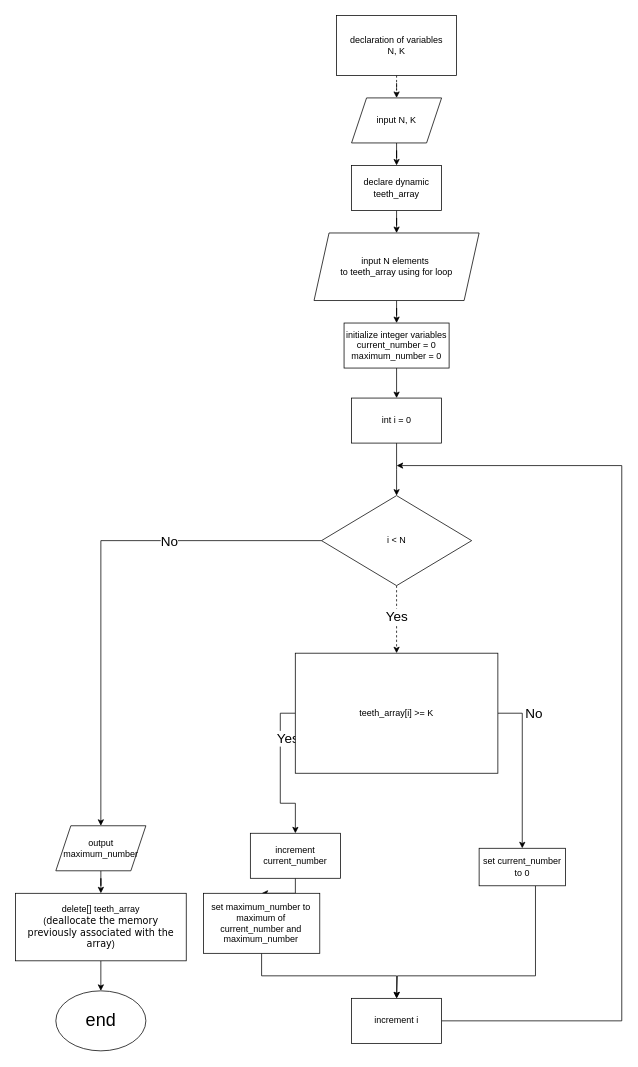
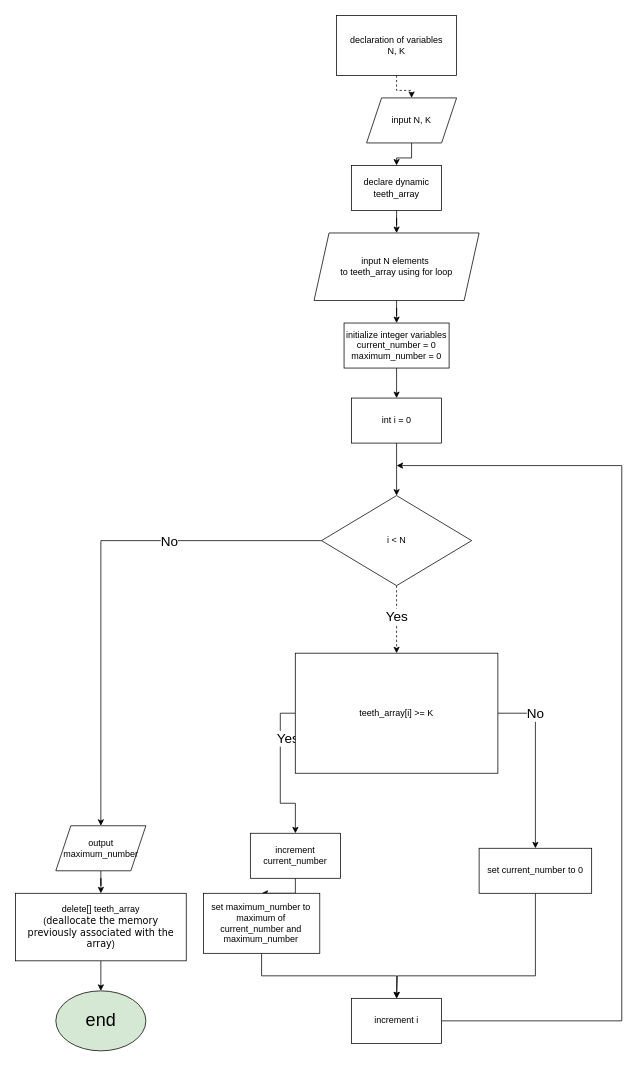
  <mxCell id="0" />
  <mxCell id="1" parent="0" />
  <mxCell id="2" value="" style="edgeStyle=orthogonalEdgeStyle;rounded=0;orthogonalLoop=1;jettySize=auto;html=1;dashed=1;" parent="1" source="3" target="5" edge="1"><mxGeometry relative="1" as="geometry" /></mxCell>
  <mxCell id="3" value="declaration of variables&lt;div&gt;&lt;div&gt;N, K&lt;/div&gt;&lt;/div&gt;" style="rounded=0;whiteSpace=wrap;html=1;" parent="1" vertex="1"><mxGeometry x="447.89" y="20" width="160" height="80" as="geometry" /></mxCell>
  <mxCell id="4" value="" style="edgeStyle=orthogonalEdgeStyle;rounded=0;orthogonalLoop=1;jettySize=auto;html=1;" parent="1" source="5" target="9" edge="1"><mxGeometry relative="1" as="geometry" /></mxCell>
- <mxCell id="5" value="input N, K" style="shape=parallelogram;perimeter=parallelogramPerimeter;whiteSpace=wrap;html=1;fixedSize=1;" parent="1" vertex="1"><mxGeometry x="467.89" y="130" width="120" height="60" as="geometry" /></mxCell>
+ <mxCell id="5" value="input N, K" style="shape=parallelogram;perimeter=parallelogramPerimeter;whiteSpace=wrap;html=1;fixedSize=1;" parent="1" vertex="1"><mxGeometry x="487.89" y="130" width="120" height="60" as="geometry" /></mxCell>
  <mxCell id="6" value="" style="edgeStyle=orthogonalEdgeStyle;rounded=0;orthogonalLoop=1;jettySize=auto;html=1;" parent="1" source="7" target="11" edge="1"><mxGeometry relative="1" as="geometry" /></mxCell>
  <mxCell id="7" value="input N elements&amp;nbsp;&lt;div&gt;to teeth_array using for loop&lt;/div&gt;" style="shape=parallelogram;perimeter=parallelogramPerimeter;whiteSpace=wrap;html=1;fixedSize=1;" parent="1" vertex="1"><mxGeometry x="417.89" y="310" width="220" height="90" as="geometry" /></mxCell>
  <mxCell id="8" value="" style="edgeStyle=orthogonalEdgeStyle;rounded=0;orthogonalLoop=1;jettySize=auto;html=1;" parent="1" source="9" target="7" edge="1"><mxGeometry relative="1" as="geometry" /></mxCell>
  <mxCell id="9" value="declare dynamic teeth_array" style="rounded=0;whiteSpace=wrap;html=1;" parent="1" vertex="1"><mxGeometry x="467.89" y="220" width="120" height="60" as="geometry" /></mxCell>
  <mxCell id="10" value="" style="edgeStyle=orthogonalEdgeStyle;rounded=0;orthogonalLoop=1;jettySize=auto;html=1;" parent="1" source="11" target="13" edge="1"><mxGeometry relative="1" as="geometry" /></mxCell>
  <mxCell id="11" value="initialize integer variables&lt;br&gt;current_number = 0 maximum_number = 0" style="rounded=0;whiteSpace=wrap;html=1;" parent="1" vertex="1"><mxGeometry x="457.89" y="430" width="140" height="60" as="geometry" /></mxCell>
  <mxCell id="12" value="" style="edgeStyle=orthogonalEdgeStyle;rounded=0;orthogonalLoop=1;jettySize=auto;html=1;" parent="1" source="13" target="23" edge="1"><mxGeometry relative="1" as="geometry" /></mxCell>
  <mxCell id="13" value="int i = 0" style="rounded=0;whiteSpace=wrap;html=1;" parent="1" vertex="1"><mxGeometry x="467.89" y="530" width="120" height="60" as="geometry" /></mxCell>
  <mxCell id="14" style="edgeStyle=orthogonalEdgeStyle;rounded=0;orthogonalLoop=1;jettySize=auto;html=1;entryX=0.5;entryY=0;entryDx=0;entryDy=0;exitX=0;exitY=0.5;exitDx=0;exitDy=0;" parent="1" source="18" target="25" edge="1"><mxGeometry relative="1" as="geometry" /></mxCell>
  <mxCell id="15" value="&lt;font style=&quot;font-size: 18px;&quot;&gt;Yes&lt;/font&gt;" style="edgeLabel;html=1;align=center;verticalAlign=middle;resizable=0;points=[];" parent="14" vertex="1" connectable="0"><mxGeometry x="-0.467" relative="1" as="geometry"><mxPoint x="10" as="offset" /></mxGeometry></mxCell>
  <mxCell id="16" style="edgeStyle=orthogonalEdgeStyle;rounded=0;orthogonalLoop=1;jettySize=auto;html=1;entryX=0.5;entryY=0;entryDx=0;entryDy=0;exitX=1;exitY=0.5;exitDx=0;exitDy=0;" parent="1" source="18" target="29" edge="1"><mxGeometry relative="1" as="geometry" /></mxCell>
  <mxCell id="17" value="&lt;font style=&quot;font-size: 18px;&quot;&gt;No&lt;/font&gt;" style="edgeLabel;html=1;align=center;verticalAlign=middle;resizable=0;points=[];" parent="16" vertex="1" connectable="0"><mxGeometry x="-0.811" relative="1" as="geometry"><mxPoint x="28" as="offset" /></mxGeometry></mxCell>
  <mxCell id="18" value="teeth_array[i] &amp;gt;= K" style="whiteSpace=wrap;html=1;rounded=0;" parent="1" vertex="1"><mxGeometry x="392.89" y="870" width="270" height="160" as="geometry" /></mxCell>
  <mxCell id="19" style="edgeStyle=orthogonalEdgeStyle;rounded=0;orthogonalLoop=1;jettySize=auto;html=1;entryX=0.5;entryY=0;entryDx=0;entryDy=0;dashed=1;" parent="1" source="23" target="18" edge="1"><mxGeometry relative="1" as="geometry" /></mxCell>
  <mxCell id="20" value="&lt;font style=&quot;font-size: 18px;&quot;&gt;Yes&lt;/font&gt;" style="edgeLabel;html=1;align=center;verticalAlign=middle;resizable=0;points=[];" parent="19" vertex="1" connectable="0"><mxGeometry x="-0.204" y="2" relative="1" as="geometry"><mxPoint x="-2" y="5" as="offset" /></mxGeometry></mxCell>
  <mxCell id="21" style="edgeStyle=orthogonalEdgeStyle;rounded=0;orthogonalLoop=1;jettySize=auto;html=1;entryX=0.5;entryY=0;entryDx=0;entryDy=0;" parent="1" source="23" target="32" edge="1"><mxGeometry relative="1" as="geometry" /></mxCell>
  <mxCell id="22" value="&lt;font style=&quot;font-size: 18px;&quot;&gt;No&lt;/font&gt;" style="edgeLabel;html=1;align=center;verticalAlign=middle;resizable=0;points=[];" parent="21" vertex="1" connectable="0"><mxGeometry x="-0.449" y="4" relative="1" as="geometry"><mxPoint x="-17" y="-4" as="offset" /></mxGeometry></mxCell>
  <mxCell id="23" value="i &amp;lt; N" style="rhombus;whiteSpace=wrap;html=1;" parent="1" vertex="1"><mxGeometry x="427.84" y="660" width="200.11" height="120" as="geometry" /></mxCell>
  <mxCell id="24" value="" style="edgeStyle=orthogonalEdgeStyle;rounded=0;orthogonalLoop=1;jettySize=auto;html=1;" parent="1" source="25" target="27" edge="1"><mxGeometry relative="1" as="geometry" /></mxCell>
  <mxCell id="25" value="increment current_number" style="rounded=0;whiteSpace=wrap;html=1;" parent="1" vertex="1"><mxGeometry x="333" y="1110" width="120" height="60" as="geometry" /></mxCell>
  <mxCell id="26" style="edgeStyle=orthogonalEdgeStyle;rounded=0;orthogonalLoop=1;jettySize=auto;html=1;entryX=0.5;entryY=0;entryDx=0;entryDy=0;" edge="1" parent="1" source="27" target="37"><mxGeometry relative="1" as="geometry"><Array as="points"><mxPoint x="348" y="1300" /><mxPoint x="528" y="1300" /></Array></mxGeometry></mxCell>
  <mxCell id="27" value="set maximum_number to maximum of current_number and maximum_number" style="rounded=0;whiteSpace=wrap;html=1;" parent="1" vertex="1"><mxGeometry x="270.44" y="1190" width="155.11" height="80" as="geometry" /></mxCell>
  <mxCell id="28" style="edgeStyle=orthogonalEdgeStyle;rounded=0;orthogonalLoop=1;jettySize=auto;html=1;" edge="1" parent="1" source="29"><mxGeometry relative="1" as="geometry"><mxPoint x="528" y="1330" as="targetPoint" /><Array as="points"><mxPoint x="713" y="1300" /><mxPoint x="529" y="1300" /></Array></mxGeometry></mxCell>
- <mxCell id="29" value="set current_number to 0" style="rounded=0;whiteSpace=wrap;html=1;" parent="1" vertex="1"><mxGeometry x="637.89" y="1130" width="115" height="50" as="geometry" /></mxCell>
+ <mxCell id="29" value="set current_number to 0" style="rounded=0;whiteSpace=wrap;html=1;" parent="1" vertex="1"><mxGeometry x="637.89" y="1130" width="150" height="60" as="geometry" /></mxCell>
  <mxCell id="30" style="edgeStyle=orthogonalEdgeStyle;rounded=0;orthogonalLoop=1;jettySize=auto;html=1;exitX=0.5;exitY=1;exitDx=0;exitDy=0;" parent="1" source="29" target="29" edge="1"><mxGeometry relative="1" as="geometry" /></mxCell>
  <mxCell id="31" value="" style="edgeStyle=orthogonalEdgeStyle;rounded=0;orthogonalLoop=1;jettySize=auto;html=1;" parent="1" source="32" target="34" edge="1"><mxGeometry relative="1" as="geometry" /></mxCell>
  <mxCell id="32" value="output maximum_number" style="shape=parallelogram;perimeter=parallelogramPerimeter;whiteSpace=wrap;html=1;fixedSize=1;" parent="1" vertex="1"><mxGeometry x="73.78" y="1100" width="120" height="60" as="geometry" /></mxCell>
  <mxCell id="33" value="" style="edgeStyle=orthogonalEdgeStyle;rounded=0;orthogonalLoop=1;jettySize=auto;html=1;" parent="1" source="34" target="35" edge="1"><mxGeometry relative="1" as="geometry" /></mxCell>
  <mxCell id="34" value="delete[] teeth_array&lt;div&gt;&lt;span style=&quot;text-align: start; text-indent: -64px; background-color: initial;&quot;&gt;(&lt;/span&gt;&lt;span style=&quot;text-align: start; text-indent: -64px; font-family: DejaVuSans, &amp;quot;DejaVu Sans&amp;quot;, arial, sans-serif; font-size: 12.8px; font-variant-ligatures: no-common-ligatures; background-color: rgb(255, 255, 255);&quot;&gt;deallocate&amp;nbsp;&lt;/span&gt;&lt;span style=&quot;text-align: start; text-indent: -64px; background-color: initial; font-size: 12.8px; font-variant-ligatures: no-common-ligatures;&quot;&gt;&lt;font face=&quot;DejaVuSans, DejaVu Sans, arial, sans-serif&quot;&gt;the memory&lt;/font&gt;&lt;/span&gt;&lt;/div&gt;&lt;div&gt;&lt;span style=&quot;text-align: start; text-indent: -64px; background-color: initial; font-size: 12.8px; font-variant-ligatures: no-common-ligatures;&quot;&gt;&lt;font face=&quot;DejaVuSans, DejaVu Sans, arial, sans-serif&quot;&gt;previously associated with the array&lt;/font&gt;&lt;/span&gt;&lt;span style=&quot;text-align: start; text-indent: -64px; background-color: initial;&quot;&gt;)&lt;/span&gt;&lt;/div&gt;" style="rounded=0;whiteSpace=wrap;html=1;" parent="1" vertex="1"><mxGeometry x="20" y="1190" width="227.56" height="90" as="geometry" /></mxCell>
- <mxCell id="35" value="&lt;font style=&quot;font-size: 24px;&quot;&gt;end&lt;/font&gt;" style="ellipse;whiteSpace=wrap;html=1;" parent="1" vertex="1"><mxGeometry x="73.78" y="1320" width="120" height="80" as="geometry" /></mxCell>
+ <mxCell id="35" value="&lt;font style=&quot;font-size: 24px;&quot;&gt;end&lt;/font&gt;" style="ellipse;whiteSpace=wrap;html=1;fillColor=#d5e8d4;" parent="1" vertex="1"><mxGeometry x="73.78" y="1320" width="120" height="80" as="geometry" /></mxCell>
  <mxCell id="36" style="edgeStyle=orthogonalEdgeStyle;rounded=0;orthogonalLoop=1;jettySize=auto;html=1;" edge="1" parent="1"><mxGeometry relative="1" as="geometry"><mxPoint x="528" y="620" as="targetPoint" /><mxPoint x="588" y="1360" as="sourcePoint" /><Array as="points"><mxPoint x="828" y="1360" /><mxPoint x="828" y="620" /></Array></mxGeometry></mxCell>
  <mxCell id="37" value="increment i" style="rounded=0;whiteSpace=wrap;html=1;" vertex="1" parent="1"><mxGeometry x="467.89" y="1330" width="120" height="60" as="geometry" /></mxCell>
